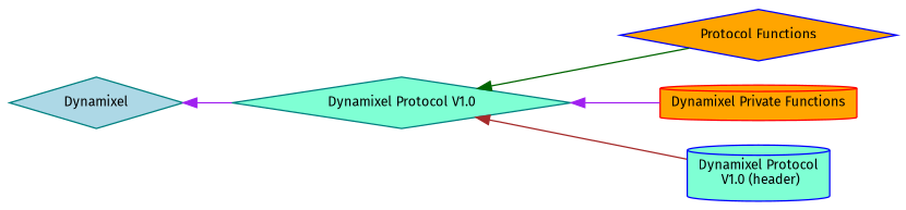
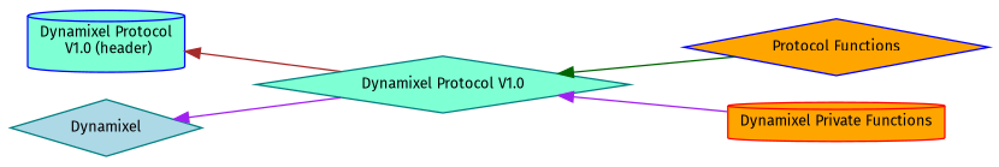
  digraph {
    fontname="Fira Sans"
    rankdir=LR
    node [color=blue fillcolor=orange fontname="Fira Sans" fontsize=10 shape=diamond style=filled]
    edge [color=purple dir=back fontname="Fira Sans" fontsize=10 labelfontname=Helvetica labelfontsize=10 shape=plaintext style=solid]
    n1 [height=0.2 label="Protocol Functions" width=0.4]
    n2 [color=red height=0.2 label="Dynamixel Private Functions" shape=cylinder width=0.4]
    n3 [color=teal fillcolor=aquamarine fontcolor=black height=0.2 label="Dynamixel Protocol V1.0" width=0.4]
    n4 [fillcolor=aquamarine height=0.2 label="Dynamixel Protocol\l V1.0 (header)" shape=cylinder width=0.4]
    n5 [color=teal fillcolor=lightblue height=0.2 label=Dynamixel width=0.4]
    n3 -> n1 [color=darkgreen]
    n3 -> n2
-   n3 -> n4 [color=brown]
+   n4 -> n3 [color=brown]
    n5 -> n3
  }
